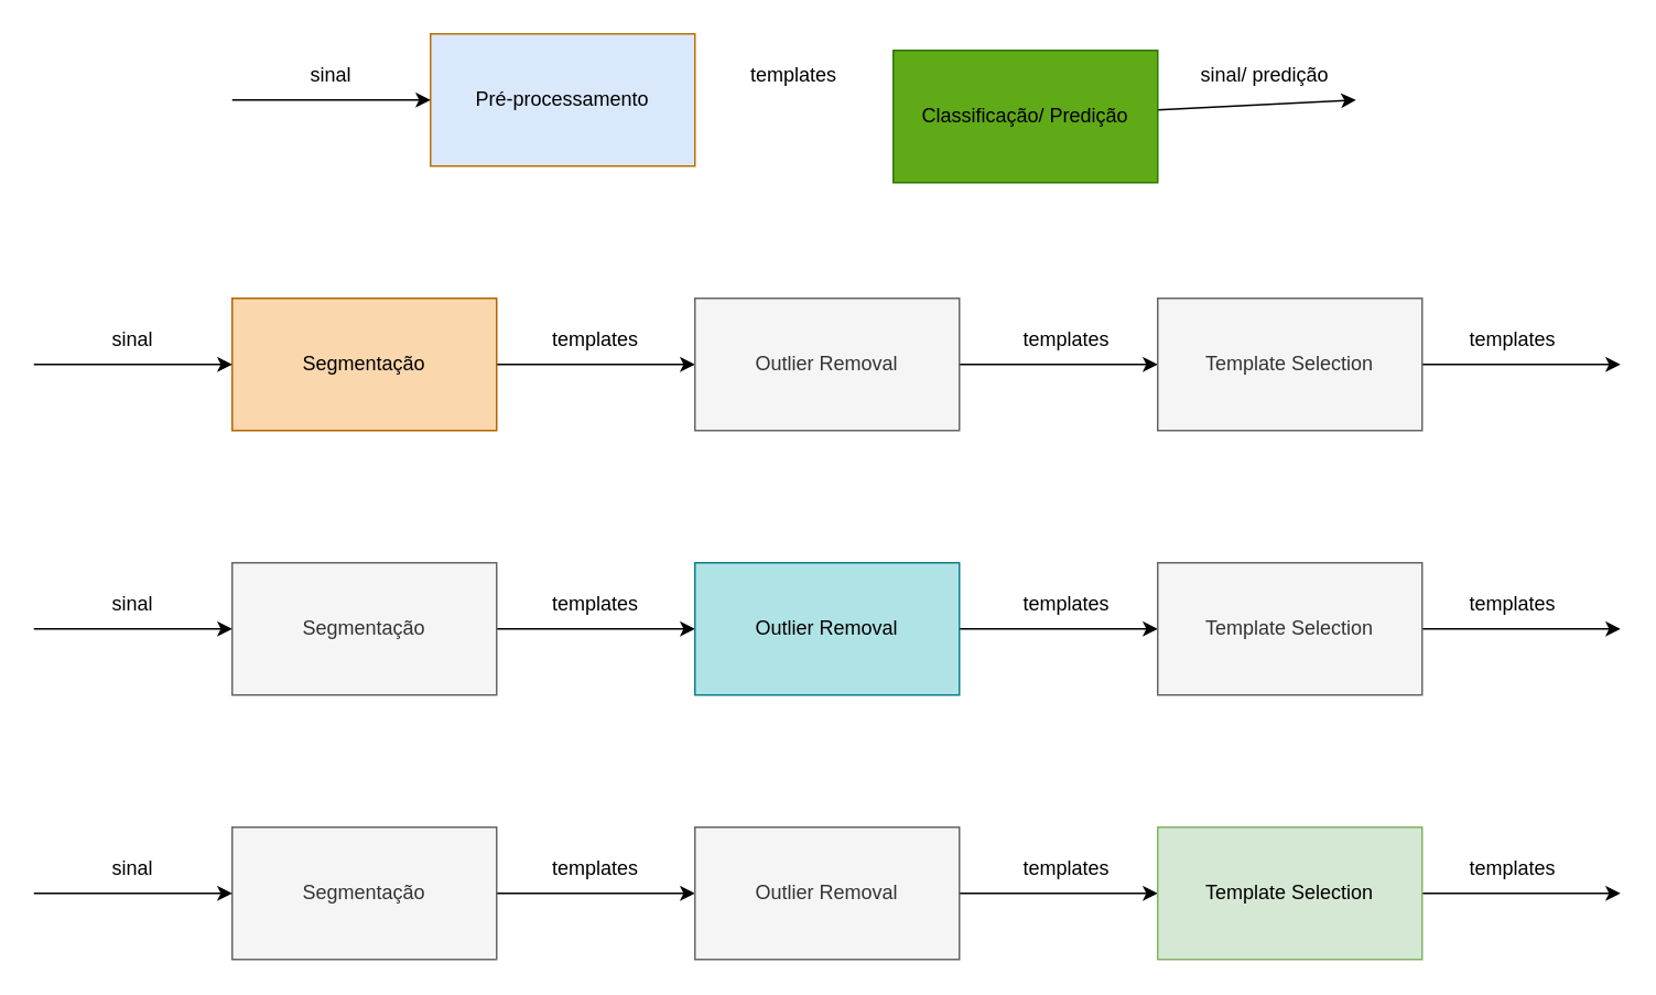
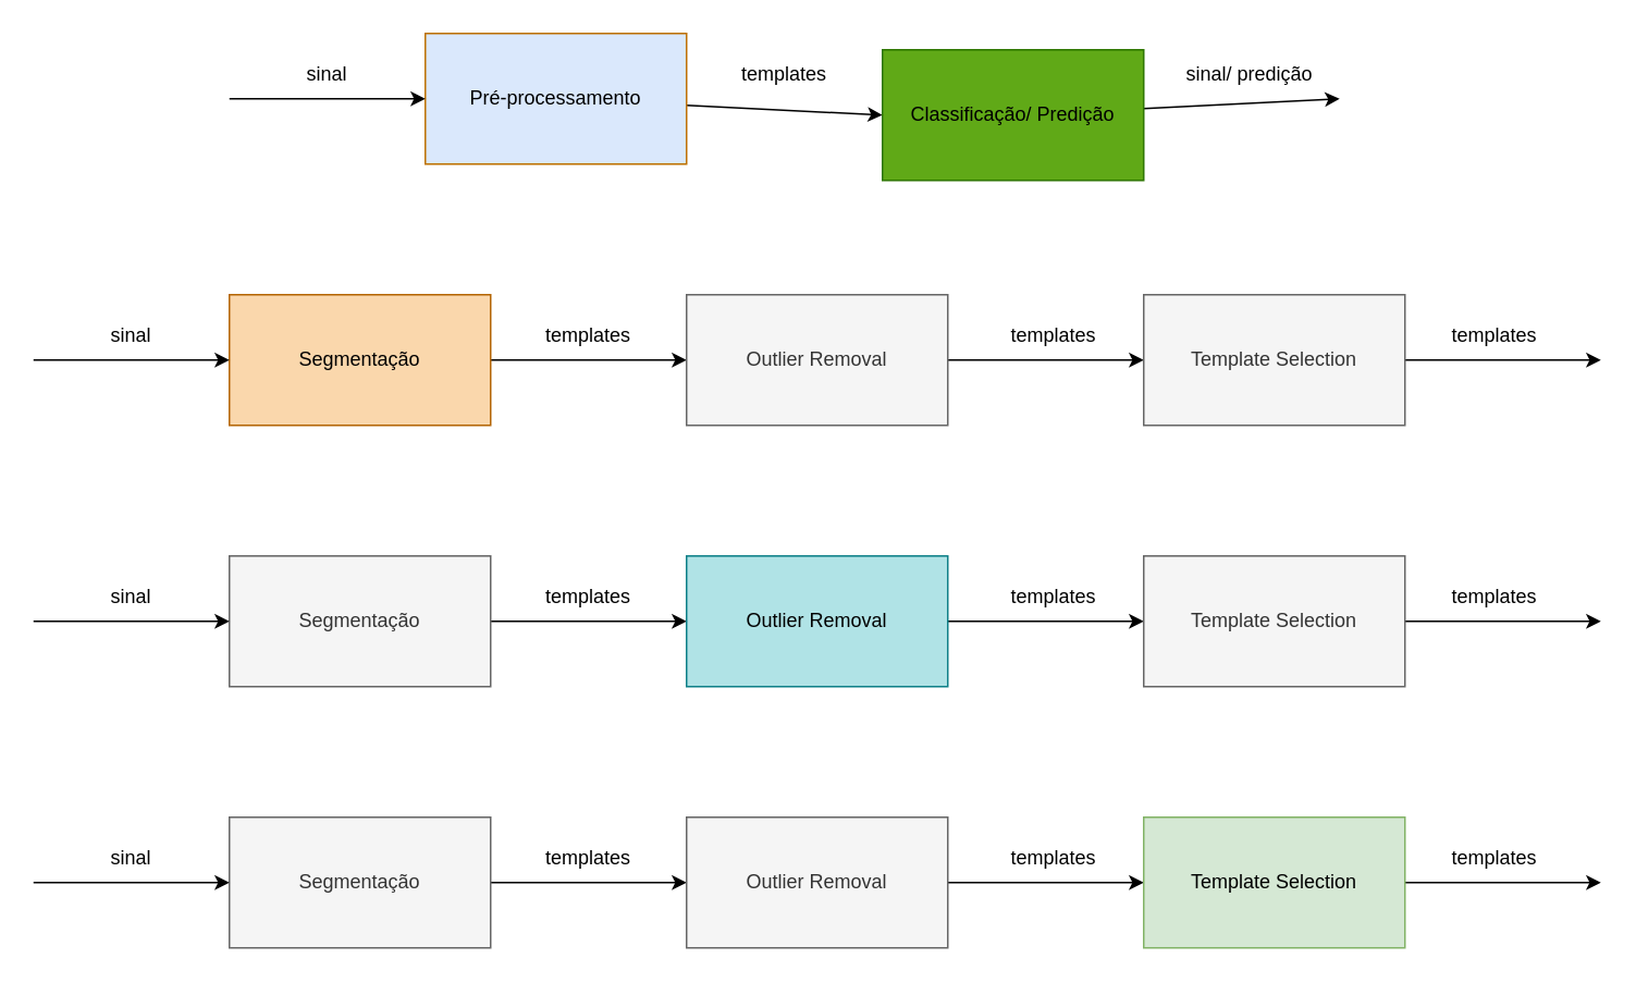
  <mxCell id="0" />
  <mxCell id="1" parent="0" />
+ <mxCell id="2" style="edgeStyle=none;html=1;entryX=0;entryY=0.5;entryDx=0;entryDy=0;" parent="1" source="3" target="5" edge="1"><mxGeometry relative="1" as="geometry" /></mxCell>
  <mxCell id="3" value="Pré-processamento" style="rounded=0;whiteSpace=wrap;html=1;fillColor=#dae8fc;fontColor=#000000;strokeColor=#BD7000;" parent="1" vertex="1"><mxGeometry x="260" y="20" width="160" height="80" as="geometry" /></mxCell>
  <mxCell id="4" style="edgeStyle=none;html=1;" parent="1" source="5" edge="1"><mxGeometry relative="1" as="geometry"><mxPoint x="820" y="60" as="targetPoint" /></mxGeometry></mxCell>
  <mxCell id="5" value="Classificação/ Predição" style="rounded=0;whiteSpace=wrap;html=1;fillColor=#60a917;fontColor=#000000;strokeColor=#2D7600;" parent="1" vertex="1"><mxGeometry x="540" y="30" width="160" height="80" as="geometry" /></mxCell>
  <mxCell id="6" value="" style="endArrow=classic;html=1;entryX=0;entryY=0.5;entryDx=0;entryDy=0;" parent="1" target="3" edge="1"><mxGeometry width="50" height="50" relative="1" as="geometry"><mxPoint x="140" y="60" as="sourcePoint" /><mxPoint x="470" y="220" as="targetPoint" /></mxGeometry></mxCell>
  <mxCell id="7" value="sinal" style="text;html=1;strokeColor=none;fillColor=none;align=center;verticalAlign=middle;whiteSpace=wrap;rounded=0;" parent="1" vertex="1"><mxGeometry x="170" y="30" width="60" height="30" as="geometry" /></mxCell>
  <mxCell id="8" value="templates" style="text;html=1;strokeColor=none;fillColor=none;align=center;verticalAlign=middle;whiteSpace=wrap;rounded=0;" parent="1" vertex="1"><mxGeometry x="450" y="30" width="60" height="30" as="geometry" /></mxCell>
  <mxCell id="9" value="sinal/ predição" style="text;html=1;strokeColor=none;fillColor=none;align=center;verticalAlign=middle;whiteSpace=wrap;rounded=0;" parent="1" vertex="1"><mxGeometry x="720" y="30" width="90" height="30" as="geometry" /></mxCell>
  <mxCell id="10" style="edgeStyle=none;html=1;entryX=0;entryY=0.5;entryDx=0;entryDy=0;" parent="1" source="11" target="13" edge="1"><mxGeometry relative="1" as="geometry" /></mxCell>
  <mxCell id="11" value="Segmentação" style="rounded=0;whiteSpace=wrap;html=1;fillColor=#fad7ac;strokeColor=#b46504;fontColor=#000000;" parent="1" vertex="1"><mxGeometry x="140" y="180" width="160" height="80" as="geometry" /></mxCell>
  <mxCell id="12" style="edgeStyle=none;html=1;entryX=0;entryY=0.5;entryDx=0;entryDy=0;" parent="1" source="13" target="19" edge="1"><mxGeometry relative="1" as="geometry"><mxPoint x="700" y="220" as="targetPoint" /></mxGeometry></mxCell>
  <mxCell id="13" value="Outlier Removal" style="rounded=0;whiteSpace=wrap;html=1;fillColor=#f5f5f5;strokeColor=#666666;fontColor=#333333;" parent="1" vertex="1"><mxGeometry x="420" y="180" width="160" height="80" as="geometry" /></mxCell>
  <mxCell id="14" value="" style="endArrow=classic;html=1;entryX=0;entryY=0.5;entryDx=0;entryDy=0;" parent="1" target="11" edge="1"><mxGeometry width="50" height="50" relative="1" as="geometry"><mxPoint y="220" as="sourcePoint" x="20" /><mxPoint x="350" y="380" as="targetPoint" /></mxGeometry></mxCell>
  <mxCell id="15" value="sinal" style="text;html=1;strokeColor=none;fillColor=none;align=center;verticalAlign=middle;whiteSpace=wrap;rounded=0;" parent="1" vertex="1"><mxGeometry x="50" y="190" width="60" height="30" as="geometry" /></mxCell>
  <mxCell id="16" value="templates" style="text;html=1;strokeColor=none;fillColor=none;align=center;verticalAlign=middle;whiteSpace=wrap;rounded=0;" parent="1" vertex="1"><mxGeometry x="330" y="190" width="60" height="30" as="geometry" /></mxCell>
  <mxCell id="17" value="templates" style="text;html=1;strokeColor=none;fillColor=none;align=center;verticalAlign=middle;whiteSpace=wrap;rounded=0;" parent="1" vertex="1"><mxGeometry x="600" y="190" width="90" height="30" as="geometry" /></mxCell>
  <mxCell id="18" style="edgeStyle=none;html=1;entryX=0;entryY=0.5;entryDx=0;entryDy=0;" parent="1" source="19" edge="1"><mxGeometry relative="1" as="geometry"><mxPoint x="980" y="220" as="targetPoint" /></mxGeometry></mxCell>
  <mxCell id="19" value="Template Selection" style="rounded=0;whiteSpace=wrap;html=1;fillColor=#f5f5f5;strokeColor=#666666;fontColor=#333333;" parent="1" vertex="1"><mxGeometry x="700" y="180" width="160" height="80" as="geometry" /></mxCell>
  <mxCell id="20" value="templates" style="text;html=1;strokeColor=none;fillColor=none;align=center;verticalAlign=middle;whiteSpace=wrap;rounded=0;" parent="1" vertex="1"><mxGeometry x="870" y="190" width="90" height="30" as="geometry" /></mxCell>
  <mxCell id="21" style="edgeStyle=none;html=1;entryX=0;entryY=0.5;entryDx=0;entryDy=0;" edge="1" parent="1" source="22" target="24"><mxGeometry relative="1" as="geometry" /></mxCell>
  <mxCell id="22" value="Segmentação" style="rounded=0;whiteSpace=wrap;html=1;fillColor=#f5f5f5;strokeColor=#666666;fontColor=#333333;" vertex="1" parent="1"><mxGeometry x="140" y="340" width="160" height="80" as="geometry" /></mxCell>
  <mxCell id="23" style="edgeStyle=none;html=1;entryX=0;entryY=0.5;entryDx=0;entryDy=0;" edge="1" parent="1" source="24" target="30"><mxGeometry relative="1" as="geometry"><mxPoint x="700" y="380" as="targetPoint" /></mxGeometry></mxCell>
  <mxCell id="24" value="Outlier Removal" style="rounded=0;whiteSpace=wrap;html=1;fillColor=#b0e3e6;strokeColor=#0e8088;fontColor=#000000;" vertex="1" parent="1"><mxGeometry x="420" y="340" width="160" height="80" as="geometry" /></mxCell>
  <mxCell id="25" value="" style="endArrow=classic;html=1;entryX=0;entryY=0.5;entryDx=0;entryDy=0;" edge="1" parent="1" target="22"><mxGeometry width="50" height="50" relative="1" as="geometry"><mxPoint y="380" as="sourcePoint" x="20" /><mxPoint x="350" y="540" as="targetPoint" /></mxGeometry></mxCell>
  <mxCell id="26" value="sinal" style="text;html=1;strokeColor=none;fillColor=none;align=center;verticalAlign=middle;whiteSpace=wrap;rounded=0;" vertex="1" parent="1"><mxGeometry x="50" y="350" width="60" height="30" as="geometry" /></mxCell>
  <mxCell id="27" value="templates" style="text;html=1;strokeColor=none;fillColor=none;align=center;verticalAlign=middle;whiteSpace=wrap;rounded=0;" vertex="1" parent="1"><mxGeometry x="330" y="350" width="60" height="30" as="geometry" /></mxCell>
  <mxCell id="28" value="templates" style="text;html=1;strokeColor=none;fillColor=none;align=center;verticalAlign=middle;whiteSpace=wrap;rounded=0;" vertex="1" parent="1"><mxGeometry x="600" y="350" width="90" height="30" as="geometry" /></mxCell>
  <mxCell id="29" style="edgeStyle=none;html=1;entryX=0;entryY=0.5;entryDx=0;entryDy=0;" edge="1" parent="1" source="30"><mxGeometry relative="1" as="geometry"><mxPoint x="980" y="380" as="targetPoint" /></mxGeometry></mxCell>
  <mxCell id="30" value="Template Selection" style="rounded=0;whiteSpace=wrap;html=1;fillColor=#f5f5f5;strokeColor=#666666;fontColor=#333333;" vertex="1" parent="1"><mxGeometry x="700" y="340" width="160" height="80" as="geometry" /></mxCell>
  <mxCell id="31" value="templates" style="text;html=1;strokeColor=none;fillColor=none;align=center;verticalAlign=middle;whiteSpace=wrap;rounded=0;" vertex="1" parent="1"><mxGeometry x="870" y="350" width="90" height="30" as="geometry" /></mxCell>
  <mxCell id="32" style="edgeStyle=none;html=1;entryX=0;entryY=0.5;entryDx=0;entryDy=0;" edge="1" parent="1" source="33" target="35"><mxGeometry relative="1" as="geometry" /></mxCell>
  <mxCell id="33" value="Segmentação" style="rounded=0;whiteSpace=wrap;html=1;fillColor=#f5f5f5;strokeColor=#666666;fontColor=#333333;" vertex="1" parent="1"><mxGeometry x="140" y="500" width="160" height="80" as="geometry" /></mxCell>
  <mxCell id="34" style="edgeStyle=none;html=1;entryX=0;entryY=0.5;entryDx=0;entryDy=0;" edge="1" parent="1" source="35" target="41"><mxGeometry relative="1" as="geometry"><mxPoint x="700" y="540" as="targetPoint" /></mxGeometry></mxCell>
  <mxCell id="35" value="Outlier Removal" style="rounded=0;whiteSpace=wrap;html=1;fillColor=#f5f5f5;strokeColor=#666666;fontColor=#333333;" vertex="1" parent="1"><mxGeometry x="420" y="500" width="160" height="80" as="geometry" /></mxCell>
  <mxCell id="36" value="" style="endArrow=classic;html=1;entryX=0;entryY=0.5;entryDx=0;entryDy=0;" edge="1" parent="1" target="33"><mxGeometry width="50" height="50" relative="1" as="geometry"><mxPoint y="540" as="sourcePoint" x="20" /><mxPoint x="350" y="700" as="targetPoint" /></mxGeometry></mxCell>
  <mxCell id="37" value="sinal" style="text;html=1;strokeColor=none;fillColor=none;align=center;verticalAlign=middle;whiteSpace=wrap;rounded=0;" vertex="1" parent="1"><mxGeometry x="50" y="510" width="60" height="30" as="geometry" /></mxCell>
  <mxCell id="38" value="templates" style="text;html=1;strokeColor=none;fillColor=none;align=center;verticalAlign=middle;whiteSpace=wrap;rounded=0;" vertex="1" parent="1"><mxGeometry x="330" y="510" width="60" height="30" as="geometry" /></mxCell>
  <mxCell id="39" value="templates" style="text;html=1;strokeColor=none;fillColor=none;align=center;verticalAlign=middle;whiteSpace=wrap;rounded=0;" vertex="1" parent="1"><mxGeometry x="600" y="510" width="90" height="30" as="geometry" /></mxCell>
  <mxCell id="40" style="edgeStyle=none;html=1;entryX=0;entryY=0.5;entryDx=0;entryDy=0;" edge="1" parent="1" source="41"><mxGeometry relative="1" as="geometry"><mxPoint x="980" y="540" as="targetPoint" /></mxGeometry></mxCell>
  <mxCell id="41" value="Template Selection" style="rounded=0;whiteSpace=wrap;html=1;fillColor=#d5e8d4;strokeColor=#82b366;fontColor=#000000;" vertex="1" parent="1"><mxGeometry x="700" y="500" width="160" height="80" as="geometry" /></mxCell>
  <mxCell id="42" value="templates" style="text;html=1;strokeColor=none;fillColor=none;align=center;verticalAlign=middle;whiteSpace=wrap;rounded=0;" vertex="1" parent="1"><mxGeometry x="870" y="510" width="90" height="30" as="geometry" /></mxCell>
